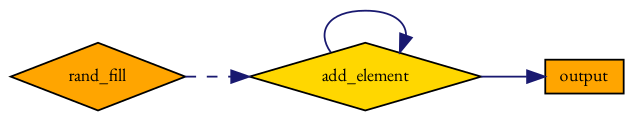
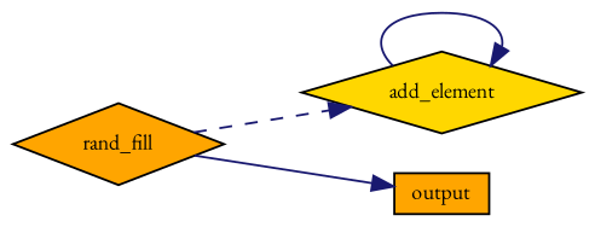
  digraph {
    fontname="EB Garamond"
    rankdir=LR
    node [color=black fillcolor=orange fontname="EB Garamond" fontsize=10 shape=diamond style=filled]
    edge [color=midnightblue fontname="EB Garamond" fontsize=10 labelfontname=Helvetica labelfontsize=10 style=solid]
    n1 [fillcolor=gold fontcolor=black height=0.2 label=add_element width=0.4]
    n2 [height=0.2 label=output shape=box width=0.4]
    n3 [height=0.2 label=rand_fill width=0.4]
    n1 -> n1
-   n1 -> n2
+   n3 -> n2
    n3 -> n1 [style=dashed]
  }
